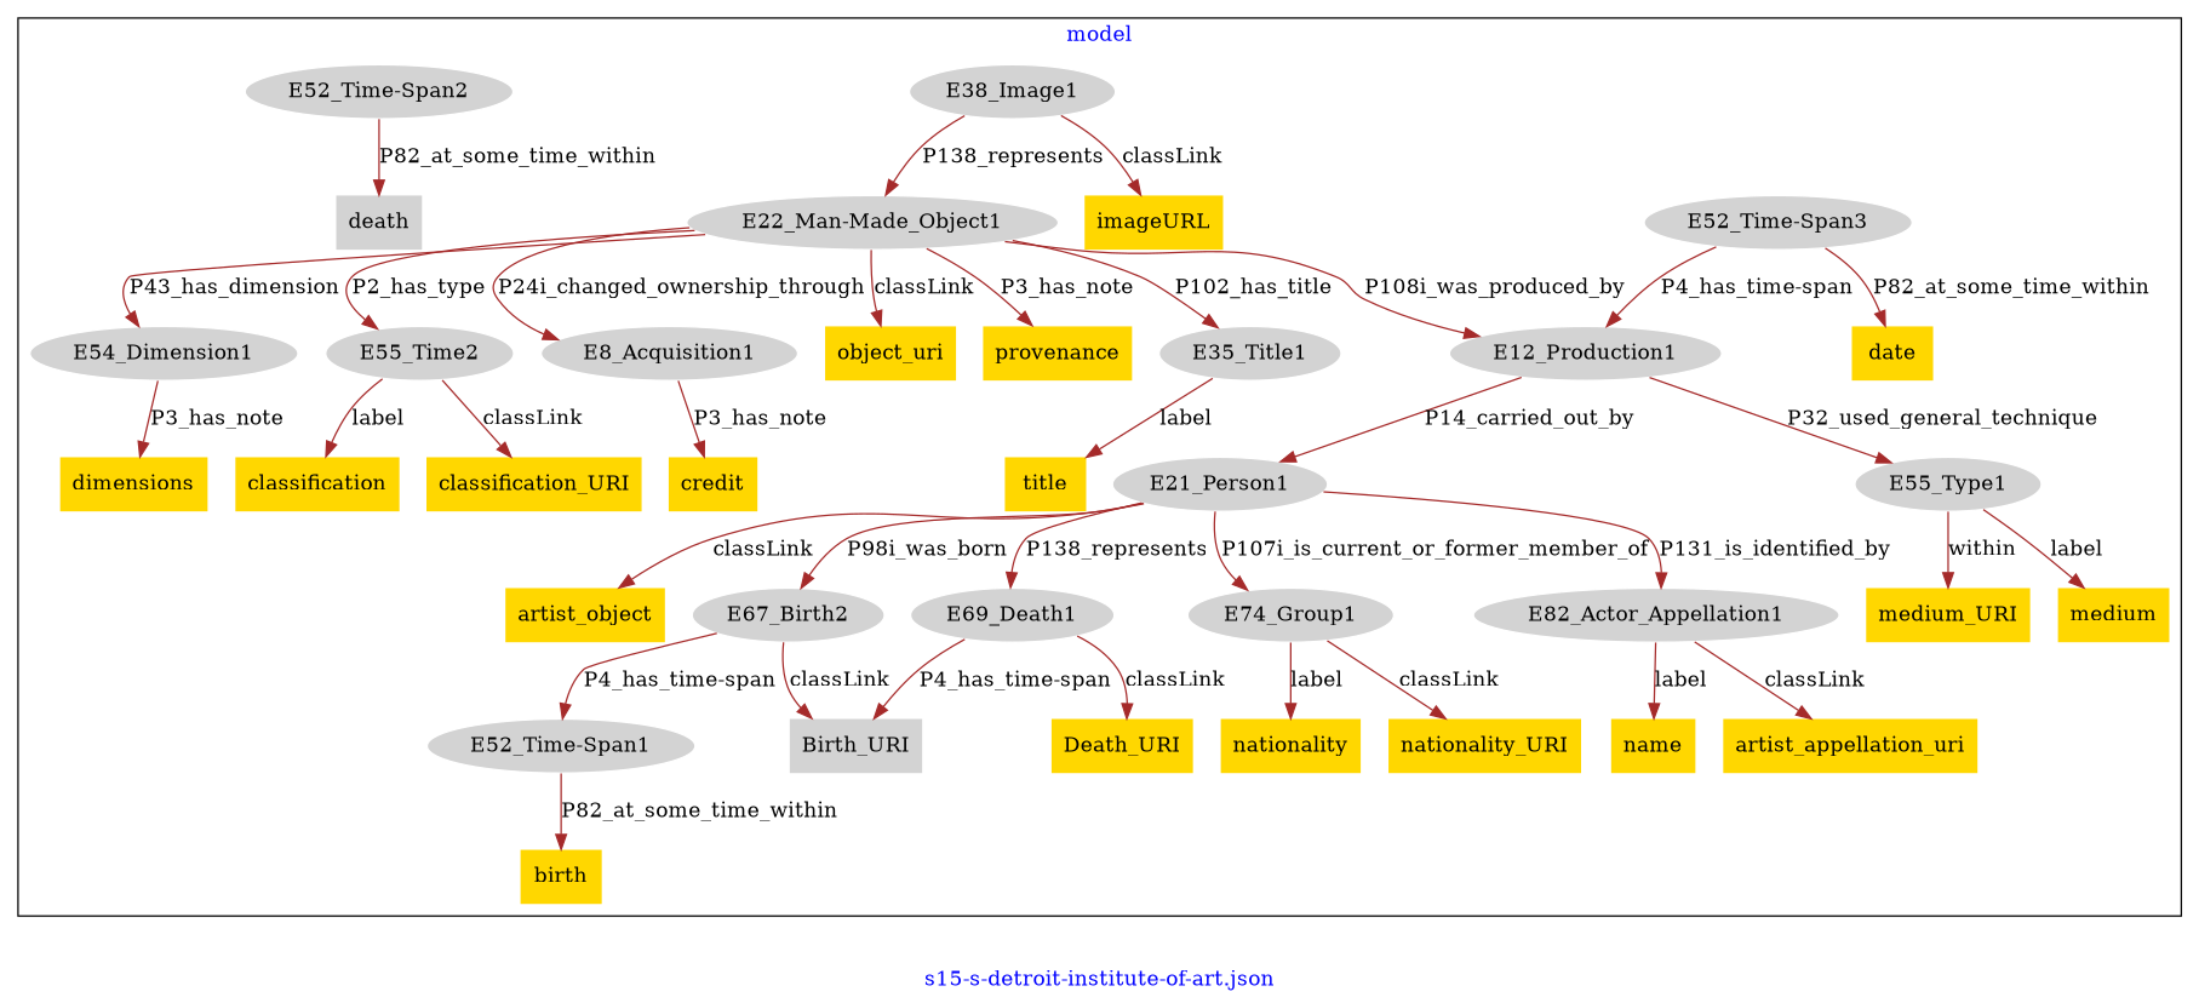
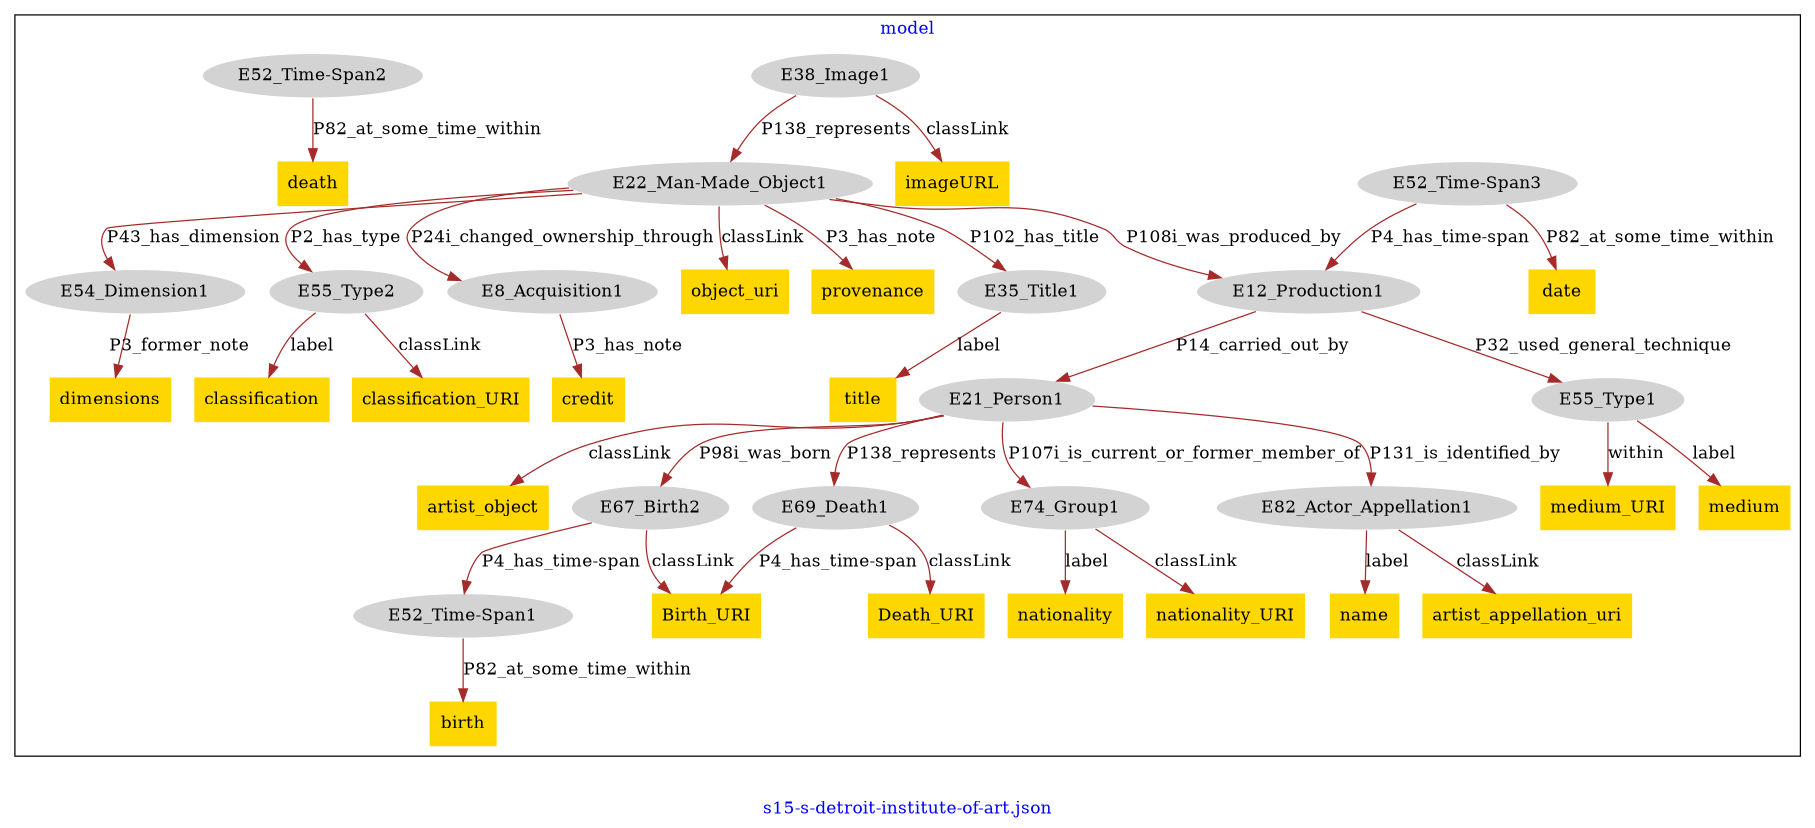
  digraph {
    fontcolor=blue
    label="s15-s-detroit-institute-of-art.json"
    remincross=true
    node [fillcolor=gold style=filled shape=plaintext]
    edge [color=brown fontcolor=black]
    n1 [color=white fillcolor=lightgray label=E12_Production1 shape=""]
    n2 [color=white fillcolor=lightgray label=E21_Person1 shape=""]
    n3 [color=white fillcolor=lightgray label="E52_Time-Span3" shape=""]
    n4 [color=white fillcolor=lightgray label=E55_Type1 shape=""]
    n5 [color=white fillcolor=lightgray label=E67_Birth2 shape=""]
    n6 [color=white fillcolor=lightgray label=E69_Death1 shape=""]
    n7 [color=white fillcolor=lightgray label=E74_Group1 shape=""]
    n8 [color=white fillcolor=lightgray label=E82_Actor_Appellation1 shape=""]
    n9 [color=white fillcolor=lightgray label="E22_Man-Made_Object1" shape=""]
    n10 [color=white fillcolor=lightgray label=E35_Title1 shape=""]
    n11 [color=white fillcolor=lightgray label=E54_Dimension1 shape=""]
-   n12 [color=white fillcolor=lightgray label=E55_Time2 shape=""]
+   n12 [color=white fillcolor=lightgray label=E55_Type2 shape=""]
    n13 [color=white fillcolor=lightgray label=E8_Acquisition1 shape=""]
    n14 [color=white fillcolor=lightgray label=E38_Image1 shape=""]
    n15 [color=white fillcolor=lightgray label="E52_Time-Span1" shape=""]
    n16 [color=white fillcolor=lightgray label="E52_Time-Span2" shape=""]
    n17 [label=birth]
    n18 [label=Death_URI]
    n19 [label=nationality]
    n20 [label=object_uri]
    n21 [label=nationality_URI]
    n22 [label=medium_URI]
    n23 [label=classification_URI]
-   n24 [fillcolor=lightgray label=Birth_URI]
+   n24 [label=Birth_URI]
    n25 [label=medium]
    n26 [label=provenance]
    n27 [label=dimensions]
    n28 [label=credit]
    n29 [label=artist_object]
-   n30 [fillcolor=lightgray label=death]
+   n30 [label=death]
    n31 [label=classification]
    n32 [label=date]
    n33 [label=imageURL]
    n34 [label=name]
    n35 [label=title]
    n36 [label=artist_appellation_uri]
    subgraph cluster_1 {
      label=model
      n1
      n2
      n3
      n4
      n5
      n6
      n7
      n8
      n9
      n10
      n11
      n12
      n13
      n14
      n15
      n16
      n17
      n18
      n19
      n20
      n21
      n22
      n23
      n24
      n25
      n26
      n27
      n28
      n29
      n30
      n31
      n32
      n33
      n34
      n35
      n36
    }
    n1 -> n2 [label=P14_carried_out_by]
    n1 -> n4 [label=P32_used_general_technique]
    n2 -> n5 [label=P98i_was_born]
    n2 -> n6 [label=P138_represents]
    n2 -> n7 [label=P107i_is_current_or_former_member_of]
    n2 -> n8 [label=P131_is_identified_by]
    n2 -> n29 [label=classLink]
    n3 -> n1 [label="P4_has_time-span"]
    n3 -> n32 [label=P82_at_some_time_within]
    n4 -> n22 [label=within]
    n4 -> n25 [label=label]
    n5 -> n15 [label="P4_has_time-span"]
    n5 -> n24 [label=classLink]
    n6 -> n18 [label=classLink]
    n6 -> n24 [label="P4_has_time-span"]
    n7 -> n19 [label=label]
    n7 -> n21 [label=classLink]
    n8 -> n34 [label=label]
    n8 -> n36 [label=classLink]
    n9 -> n1 [label=P108i_was_produced_by]
    n9 -> n10 [label=P102_has_title]
    n9 -> n11 [label=P43_has_dimension]
    n9 -> n12 [label=P2_has_type]
    n9 -> n13 [label=P24i_changed_ownership_through]
    n9 -> n20 [label=classLink]
    n9 -> n26 [label=P3_has_note]
    n10 -> n35 [label=label]
-   n11 -> n27 [label=P3_has_note]
+   n11 -> n27 [label=P3_former_note]
    n12 -> n23 [label=classLink]
    n12 -> n31 [label=label]
    n13 -> n28 [label=P3_has_note]
    n14 -> n9 [label=P138_represents]
    n14 -> n33 [label=classLink]
    n15 -> n17 [label=P82_at_some_time_within]
    n16 -> n30 [label=P82_at_some_time_within]
  }
